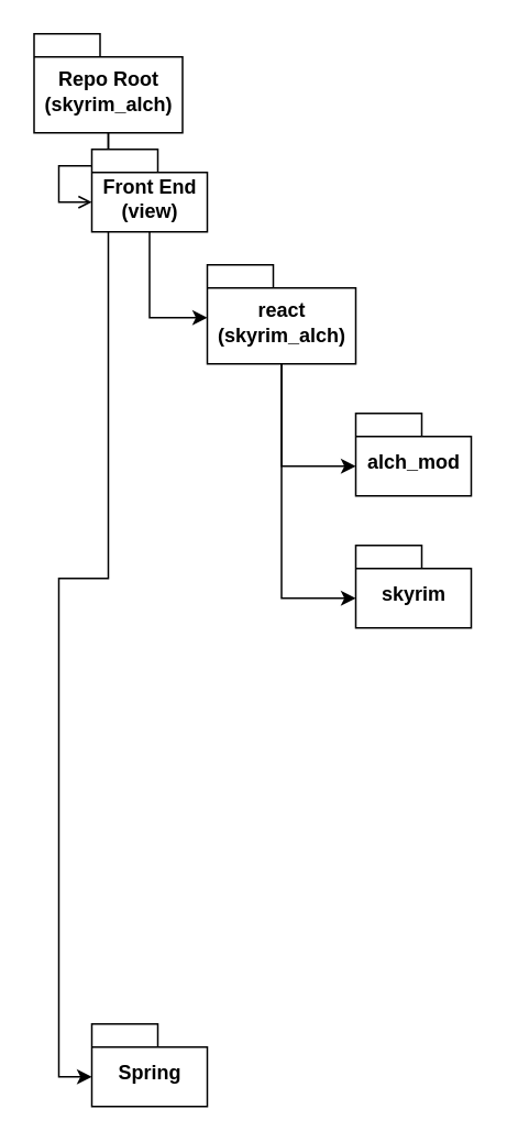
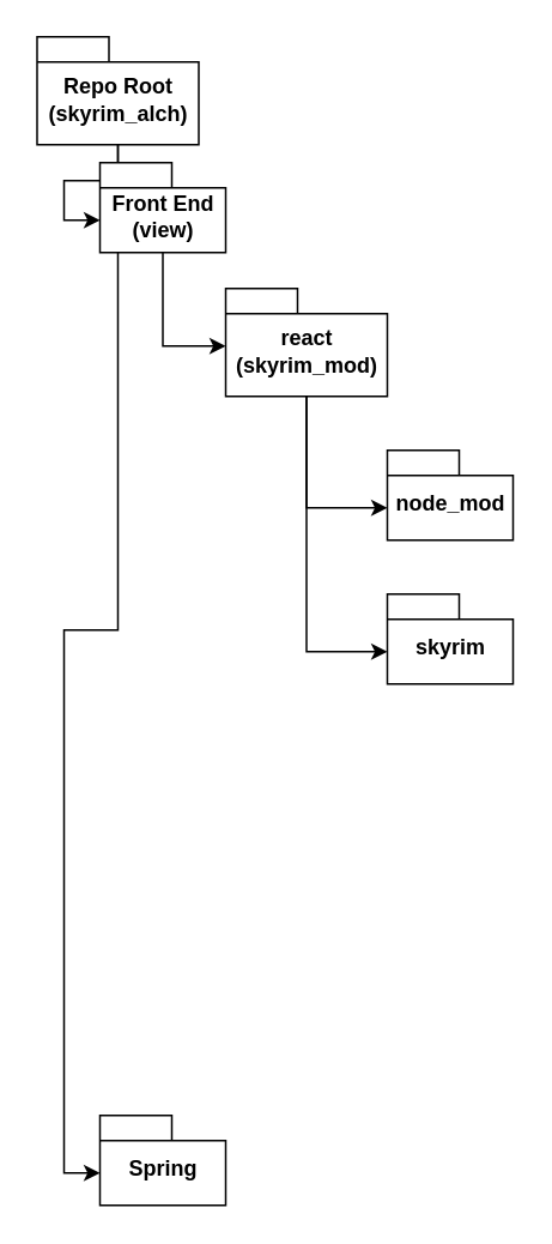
  <mxCell id="0" />
  <mxCell id="1" parent="0" />
- <mxCell id="2" style="edgeStyle=orthogonalEdgeStyle;rounded=0;orthogonalLoop=1;jettySize=auto;html=1;exitX=0.5;exitY=1;exitDx=0;exitDy=0;exitPerimeter=0;entryX=0;entryY=0;entryDx=0;entryDy=32;entryPerimeter=0;endArrow=open;" edge="1" parent="1" source="4" target="6"><mxGeometry relative="1" as="geometry" /></mxCell>
+ <mxCell id="2" style="edgeStyle=orthogonalEdgeStyle;rounded=0;orthogonalLoop=1;jettySize=auto;html=1;exitX=0.5;exitY=1;exitDx=0;exitDy=0;exitPerimeter=0;entryX=0;entryY=0;entryDx=0;entryDy=32;entryPerimeter=0;" edge="1" parent="1" source="4" target="6"><mxGeometry relative="1" as="geometry" /></mxCell>
  <mxCell id="3" style="edgeStyle=orthogonalEdgeStyle;rounded=0;orthogonalLoop=1;jettySize=auto;html=1;exitX=0.5;exitY=1;exitDx=0;exitDy=0;exitPerimeter=0;entryX=0;entryY=0;entryDx=0;entryDy=32;entryPerimeter=0;" edge="1" parent="1" source="4" target="7"><mxGeometry relative="1" as="geometry" /></mxCell>
  <mxCell id="4" value="Repo Root&lt;br&gt;(skyrim_alch)" style="shape=folder;fontStyle=1;spacingTop=10;tabWidth=40;tabHeight=14;tabPosition=left;html=1;" vertex="1" parent="1"><mxGeometry x="20" y="20" width="90" height="60" as="geometry" /></mxCell>
  <mxCell id="5" style="edgeStyle=orthogonalEdgeStyle;rounded=0;orthogonalLoop=1;jettySize=auto;html=1;exitX=0.5;exitY=1;exitDx=0;exitDy=0;exitPerimeter=0;entryX=0;entryY=0;entryDx=0;entryDy=32;entryPerimeter=0;" edge="1" parent="1" source="6" target="10"><mxGeometry relative="1" as="geometry" /></mxCell>
  <mxCell id="6" value="Front End&lt;br&gt;(view)" style="shape=folder;fontStyle=1;spacingTop=10;tabWidth=40;tabHeight=14;tabPosition=left;html=1;" vertex="1" parent="1"><mxGeometry x="55" y="90" width="70" height="50" as="geometry" /></mxCell>
  <mxCell id="7" value="Spring" style="shape=folder;fontStyle=1;spacingTop=10;tabWidth=40;tabHeight=14;tabPosition=left;html=1;" vertex="1" parent="1"><mxGeometry x="55" y="620" width="70" height="50" as="geometry" /></mxCell>
  <mxCell id="8" style="edgeStyle=orthogonalEdgeStyle;rounded=0;orthogonalLoop=1;jettySize=auto;html=1;exitX=0.5;exitY=1;exitDx=0;exitDy=0;exitPerimeter=0;entryX=0;entryY=0;entryDx=0;entryDy=32;entryPerimeter=0;" edge="1" parent="1" source="10" target="11"><mxGeometry relative="1" as="geometry" /></mxCell>
  <mxCell id="9" style="edgeStyle=orthogonalEdgeStyle;rounded=0;orthogonalLoop=1;jettySize=auto;html=1;exitX=0.5;exitY=1;exitDx=0;exitDy=0;exitPerimeter=0;entryX=0;entryY=0;entryDx=0;entryDy=32;entryPerimeter=0;" edge="1" parent="1" source="10" target="12"><mxGeometry relative="1" as="geometry" /></mxCell>
- <mxCell id="10" value="react&lt;br&gt;(skyrim_alch)" style="shape=folder;fontStyle=1;spacingTop=10;tabWidth=40;tabHeight=14;tabPosition=left;html=1;" vertex="1" parent="1"><mxGeometry x="125" y="160" width="90" height="60" as="geometry" /></mxCell>
- <mxCell id="11" value="alch_mod" style="shape=folder;fontStyle=1;spacingTop=10;tabWidth=40;tabHeight=14;tabPosition=left;html=1;" vertex="1" parent="1"><mxGeometry x="215" y="250" width="70" height="50" as="geometry" /></mxCell>
+ <mxCell id="10" value="react&lt;br&gt;(skyrim_mod)" style="shape=folder;fontStyle=1;spacingTop=10;tabWidth=40;tabHeight=14;tabPosition=left;html=1;" vertex="1" parent="1"><mxGeometry x="125" y="160" width="90" height="60" as="geometry" /></mxCell>
+ <mxCell id="11" value="node_mod" style="shape=folder;fontStyle=1;spacingTop=10;tabWidth=40;tabHeight=14;tabPosition=left;html=1;" vertex="1" parent="1"><mxGeometry x="215" y="250" width="70" height="50" as="geometry" /></mxCell>
  <mxCell id="12" value="skyrim" style="shape=folder;fontStyle=1;spacingTop=10;tabWidth=40;tabHeight=14;tabPosition=left;html=1;" vertex="1" parent="1"><mxGeometry x="215" y="330" width="70" height="50" as="geometry" /></mxCell>
